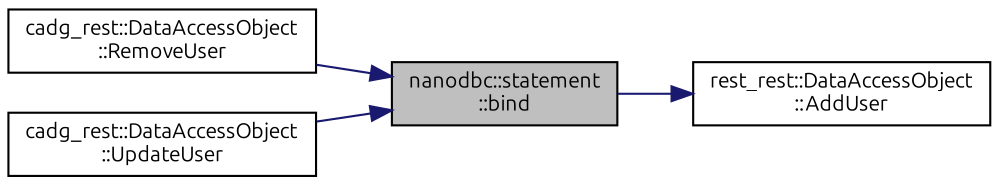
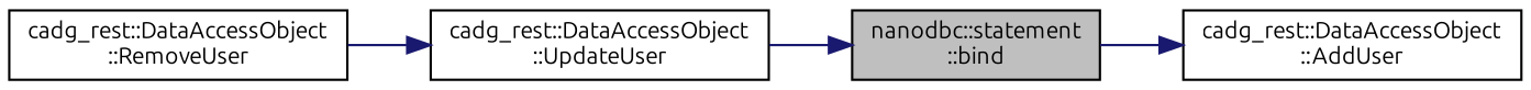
  digraph {
    fontname=Ubuntu
    rankdir=RL
    node [color=black fillcolor=white fontname=Ubuntu fontsize=10 shape=record style=filled]
    edge [color=midnightblue dir=back fontname=Ubuntu fontsize=10 labelfontname=Helvetica labelfontsize=10 style=solid]
    n1 [fillcolor=grey75 fontcolor=black height=0.2 label="nanodbc::statement\l::bind" width=0.4]
    n2 [height=0.2 label="cadg_rest::DataAccessObject\l::RemoveUser" width=0.4]
    n3 [height=0.2 label="cadg_rest::DataAccessObject\l::UpdateUser" width=0.4]
-   n4 [height=0.2 label="rest_rest::DataAccessObject\l::AddUser" width=0.4]
-   n1 -> n2
+   n4 [height=0.2 label="cadg_rest::DataAccessObject\l::AddUser" width=0.4]
+   n3 -> n2
    n1 -> n3
    n4 -> n1
  }
